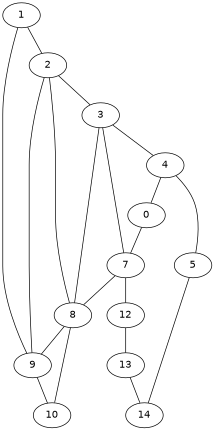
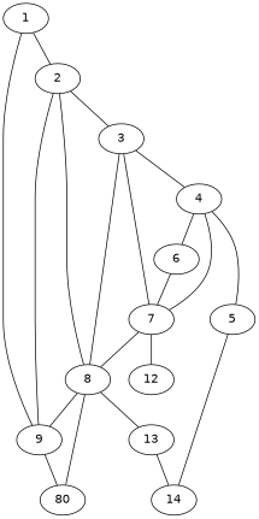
  graph {
    fontname="DejaVu Sans"
    node [fontname="DejaVu Sans"]
    edge [fontname="DejaVu Sans"]
    2
    3
    8
    9
    4
    7
-   10
+   10 [label=80]
    5
-   6 [label=0]
+   6
    12
    14
    13
    1
    2 -- 3
    2 -- 8
    2 -- 9
    3 -- 8
    3 -- 4
    3 -- 7
    8 -- 9
    8 -- 10
    9 -- 10
+   4 -- 7
    4 -- 5
    4 -- 6
    7 -- 8
    7 -- 12
    5 -- 14
    6 -- 7
-   12 -- 13
+   8 -- 13
    13 -- 14
    1 -- 2
    1 -- 9
  }
